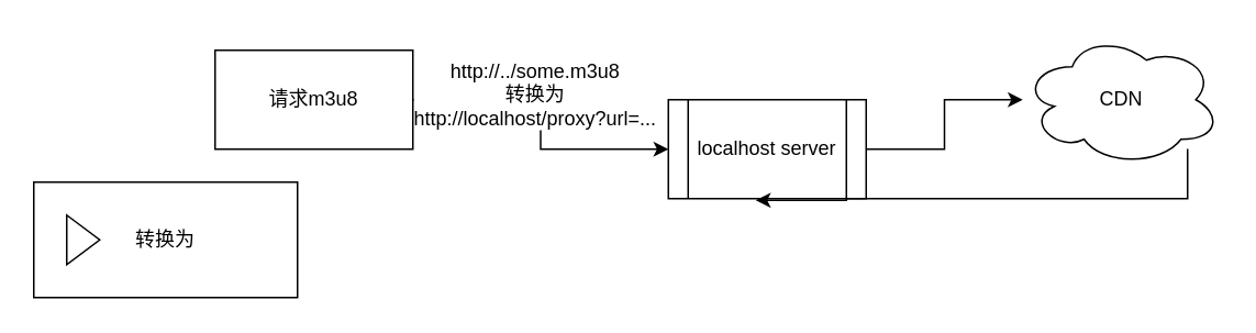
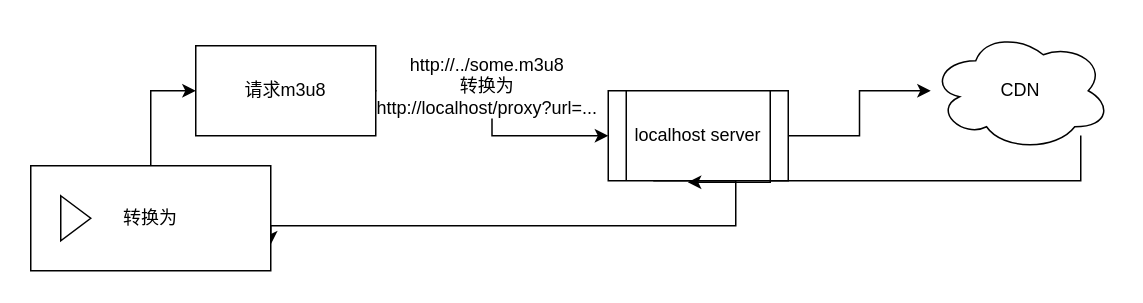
  <mxCell id="0" />
  <mxCell id="1" parent="0" />
  <mxCell id="2" style="edgeStyle=orthogonalEdgeStyle;rounded=0;orthogonalLoop=1;jettySize=auto;html=1;" edge="1" parent="1" source="4" target="7"><mxGeometry relative="1" as="geometry" /></mxCell>
  <mxCell id="3" value="http://../some.m3u8&lt;br&gt;转换为&lt;br&gt;http://localhost/proxy?url=..." style="text;html=1;align=center;verticalAlign=middle;resizable=0;points=[];;labelBackgroundColor=#ffffff;" vertex="1" connectable="0" parent="2"><mxGeometry x="-0.208" y="4" relative="1" as="geometry"><mxPoint as="offset" /></mxGeometry></mxCell>
  <mxCell id="4" value="请求m3u8" style="rounded=0;whiteSpace=wrap;html=1;" vertex="1" parent="1"><mxGeometry x="130" y="30" width="120" height="60" as="geometry" /></mxCell>
  <mxCell id="5" style="edgeStyle=orthogonalEdgeStyle;rounded=0;orthogonalLoop=1;jettySize=auto;html=1;" edge="1" parent="1" source="7" target="9"><mxGeometry relative="1" as="geometry" /></mxCell>
+ <mxCell id="6" style="edgeStyle=orthogonalEdgeStyle;rounded=0;orthogonalLoop=1;jettySize=auto;html=1;exitX=0.25;exitY=1;exitDx=0;exitDy=0;entryX=1;entryY=0.75;entryDx=0;entryDy=0;" edge="1" parent="1" source="7" target="11"><mxGeometry relative="1" as="geometry"><Array as="points"><mxPoint x="490" y="150" /><mxPoint x="180" y="150" /></Array></mxGeometry></mxCell>
  <mxCell id="7" value="localhost server" style="shape=process;whiteSpace=wrap;html=1;backgroundOutline=1;" vertex="1" parent="1"><mxGeometry x="405" y="60" width="120" height="60" as="geometry" /></mxCell>
  <mxCell id="8" style="edgeStyle=orthogonalEdgeStyle;rounded=0;orthogonalLoop=1;jettySize=auto;html=1;entryX=0.442;entryY=1.017;entryDx=0;entryDy=0;entryPerimeter=0;" edge="1" parent="1" source="9" target="7"><mxGeometry relative="1" as="geometry"><Array as="points"><mxPoint x="720" y="120" /><mxPoint x="513" y="120" /></Array></mxGeometry></mxCell>
  <mxCell id="9" value="CDN" style="ellipse;shape=cloud;whiteSpace=wrap;html=1;" vertex="1" parent="1"><mxGeometry x="620" y="20" width="120" height="80" as="geometry" /></mxCell>
+ <mxCell id="10" style="edgeStyle=orthogonalEdgeStyle;rounded=0;orthogonalLoop=1;jettySize=auto;html=1;entryX=0;entryY=0.5;entryDx=0;entryDy=0;" edge="1" parent="1" source="11" target="4"><mxGeometry relative="1" as="geometry"><Array as="points"><mxPoint x="100" y="60" /></Array></mxGeometry></mxCell>
  <mxCell id="11" value="转换为" style="html=1;whiteSpace=wrap;container=1;recursiveResize=0;collapsible=0;" vertex="1" parent="1"><mxGeometry x="20" y="110" width="160" height="70" as="geometry" /></mxCell>
  <mxCell id="12" value="" style="triangle;html=1;whiteSpace=wrap;" vertex="1" parent="11"><mxGeometry x="20" y="20" width="20" height="30" as="geometry" /></mxCell>
